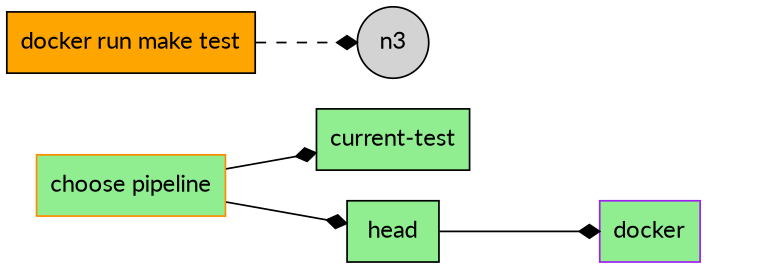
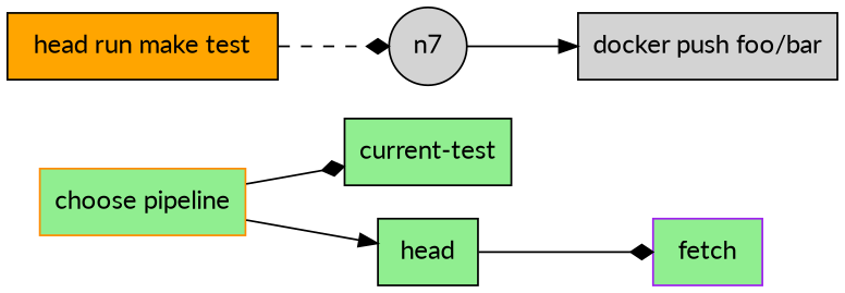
  digraph {
    fontname=Lato
    rankdir=LR
    node [color=black fillcolor="#90ee90" fontname=Lato shape=box style=filled]
    edge [arrowhead=diamond fontname=Lato]
    n2 [label="current-test"]
    n1 [color=darkorange label="choose pipeline"]
    n7 [label=head]
-   n6 [color=purple label=docker]
-   n4 [fillcolor="#ffa500" label="docker run make test"]
-   n3 [fillcolor="#d3d3d3" shape=circle]
+   n6 [color=purple label=fetch]
+   n4 [fillcolor="#ffa500" label="head run make test"]
+   n3 [fillcolor="#d3d3d3" shape=circle label=n7]
+   n0 [fillcolor="#d3d3d3" label="docker push foo/bar"]
    n1 -> n2
-   n1 -> n7
+   n1 -> n7 [arrowhead=normal]
    n7 -> n6
    n4 -> n3 [style=dashed]
+   n3 -> n0 [arrowhead=normal]
  }
